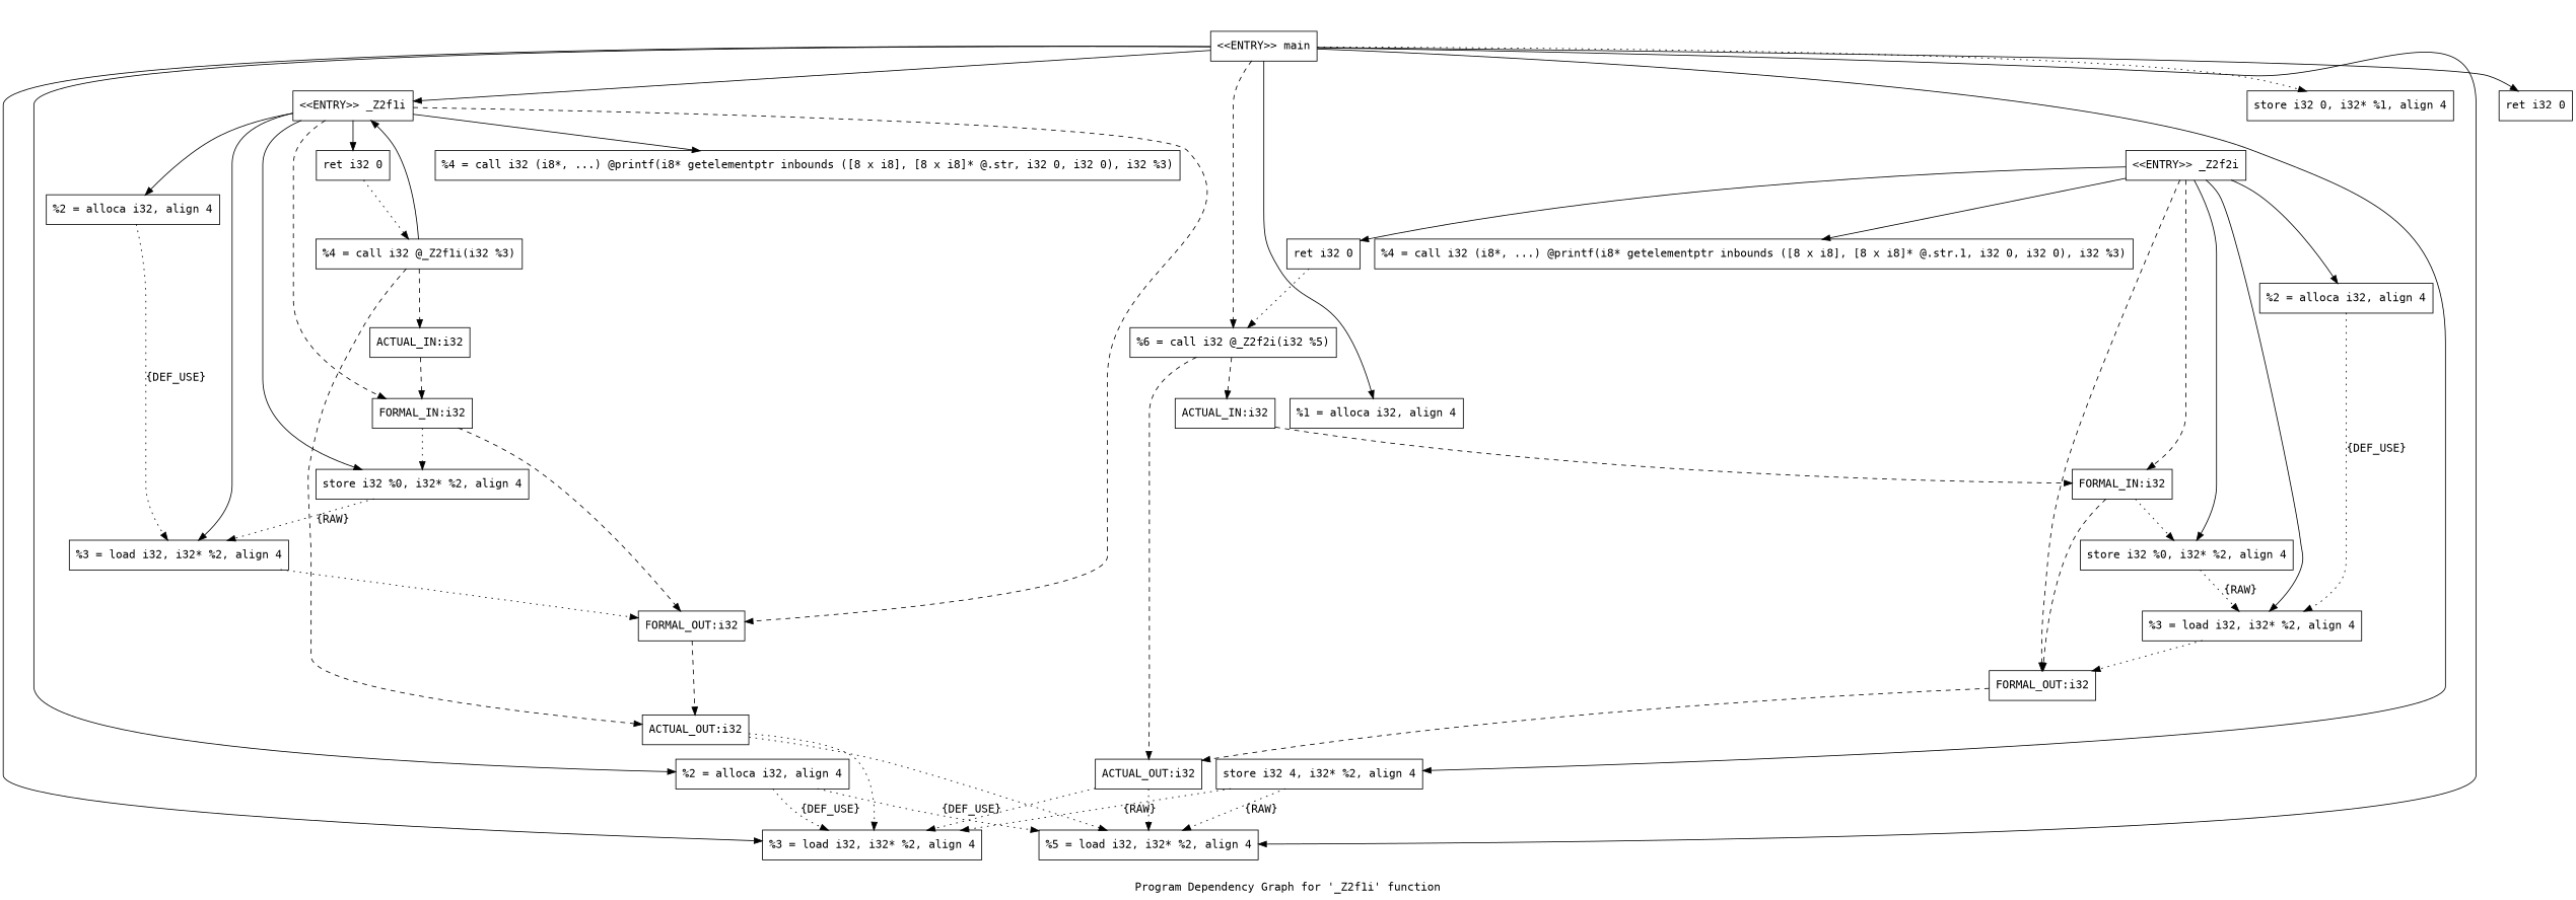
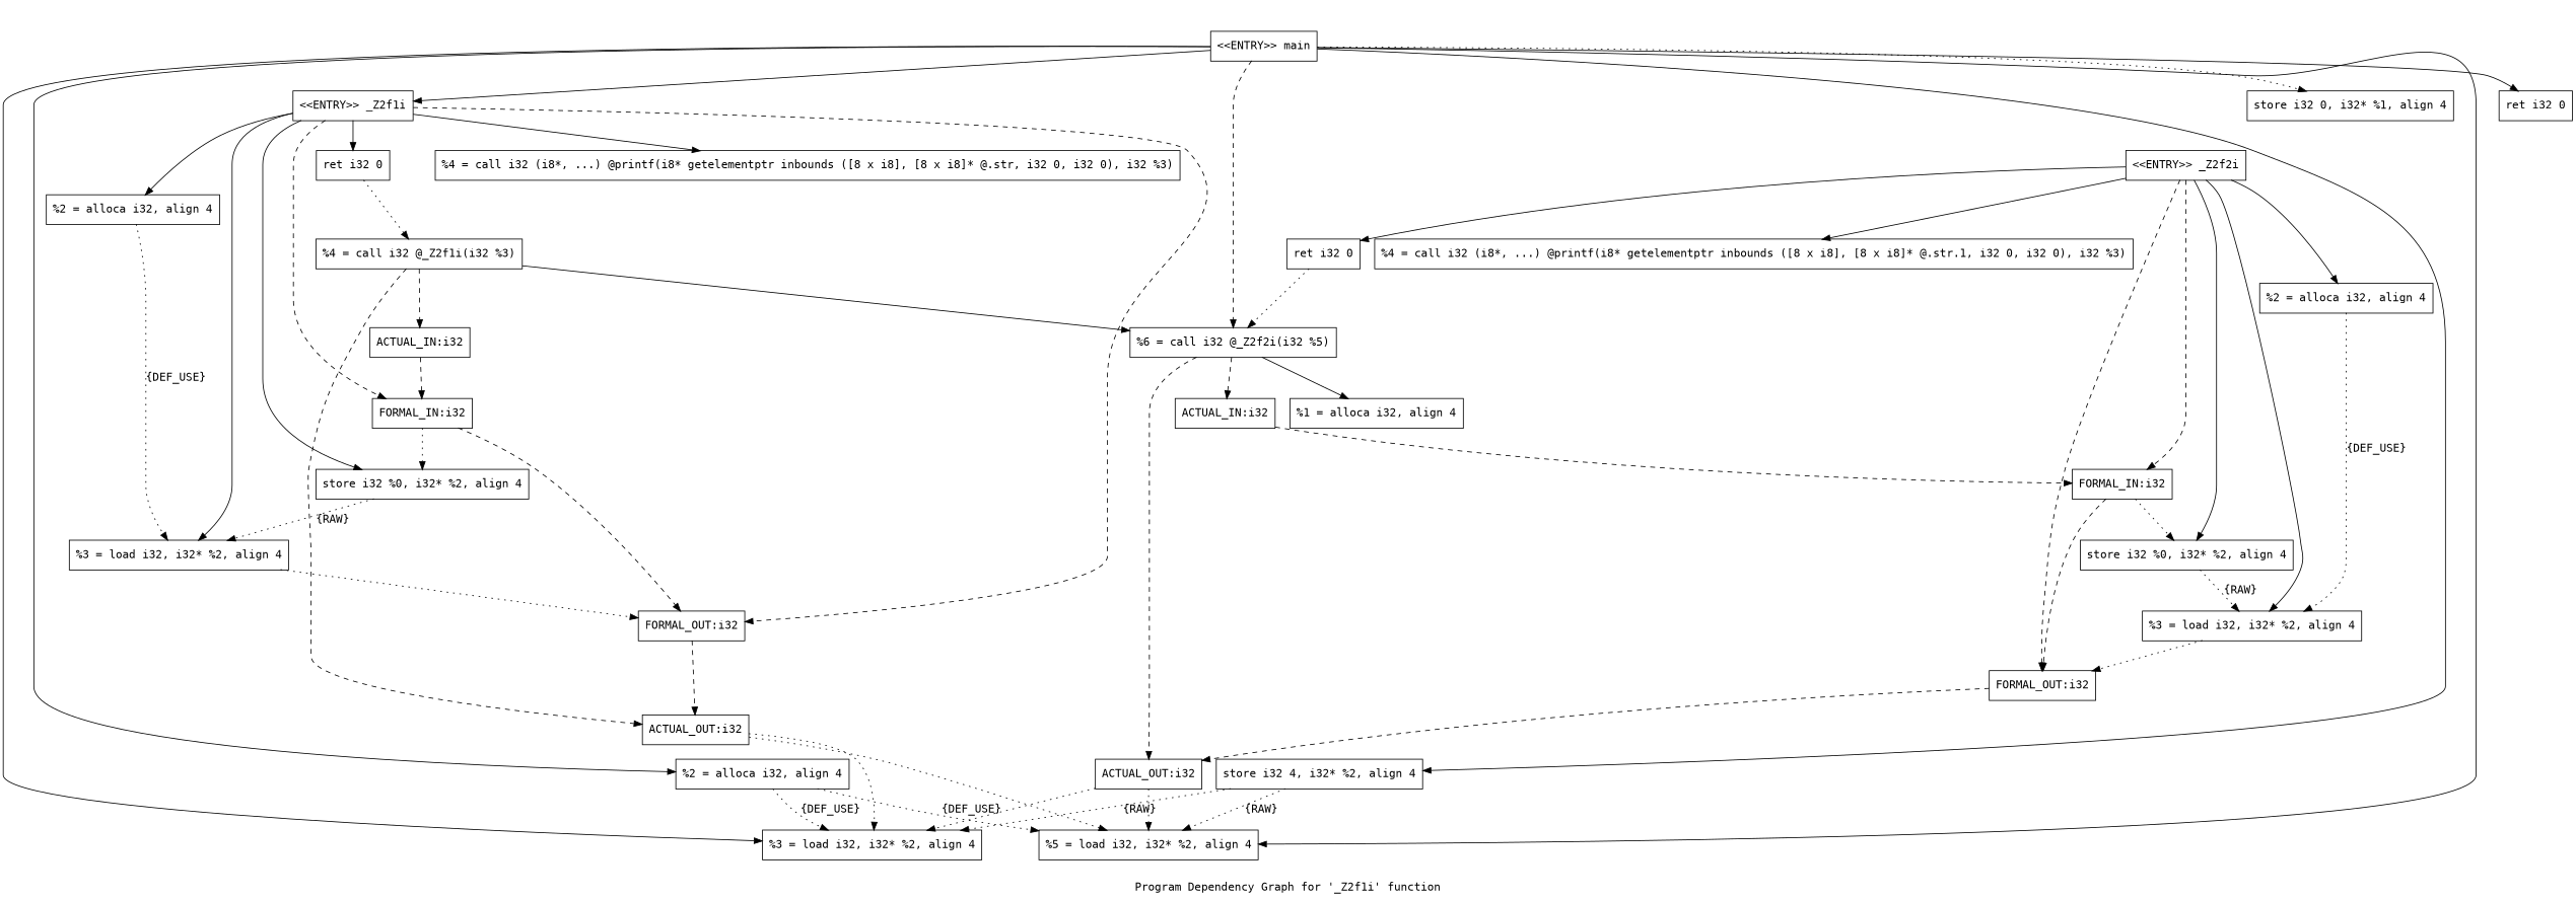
  digraph {
    fontname="DejaVu Sans Mono"
    label="Program Dependency Graph for '_Z2f1i' function"
    node [fontname="DejaVu Sans Mono" shape=record]
    edge [fontname="DejaVu Sans Mono" style=dotted]
    n1 [label="{  %2 = alloca i32, align 4}"]
    n2 [label="{  %3 = load i32, i32* %2, align 4}"]
    n3 [label="{FORMAL_OUT:i32}"]
    n4 [label="{ACTUAL_OUT:i32}"]
    n5 [label="{  %3 = load i32, i32* %2, align 4}"]
    n6 [label="{  %5 = load i32, i32* %2, align 4}"]
    n7 [label="{  store i32 %0, i32* %2, align 4}"]
    n8 [label="{\<\<ENTRY\>\> _Z2f1i}"]
    n9 [label="{  %4 = call i32 (i8*, ...) @printf(i8* getelementptr inbounds ([8 x i8], [8 x i8]* @.str, i32 0, i32 0), i32 %3)}"]
    n10 [label="{  ret i32 0}"]
    n11 [label="{FORMAL_IN:i32}"]
    n12 [label="{  %4 = call i32 @_Z2f1i(i32 %3)}"]
    n13 [label="{ACTUAL_IN:i32}"]
    n14 [label="{  %2 = alloca i32, align 4}"]
    n15 [label="{  %3 = load i32, i32* %2, align 4}"]
    n16 [label="{FORMAL_OUT:i32}"]
    n17 [label="{ACTUAL_OUT:i32}"]
    n18 [label="{\<\<ENTRY\>\> _Z2f2i}"]
    n19 [label="{  store i32 %0, i32* %2, align 4}"]
    n20 [label="{  %4 = call i32 (i8*, ...) @printf(i8* getelementptr inbounds ([8 x i8], [8 x i8]* @.str.1, i32 0, i32 0), i32 %3)}"]
    n21 [label="{  ret i32 0}"]
    n22 [label="{FORMAL_IN:i32}"]
    n23 [label="{  %6 = call i32 @_Z2f2i(i32 %5)}"]
    n24 [label="{ACTUAL_IN:i32}"]
    n25 [label="{  %2 = alloca i32, align 4}"]
    n26 [label="{\<\<ENTRY\>\> main}"]
    n27 [label="{  %1 = alloca i32, align 4}"]
    n28 [label="{  store i32 0, i32* %1, align 4}"]
    n29 [label="{  store i32 4, i32* %2, align 4}"]
    n30 [label="{  ret i32 0}"]
    n1 -> n2 [label="{DEF_USE}"]
    n2 -> n3
    n3 -> n4 [style=dashed]
    n4 -> n5
    n4 -> n6
    n7 -> n2 [label="{RAW} "]
    n8 -> n1 [style=""]
    n8 -> n2 [style=""]
    n8 -> n3 [style=dashed]
    n8 -> n7 [style=""]
    n8 -> n9 [style=""]
    n8 -> n10 [style=""]
    n8 -> n11 [style=dashed]
    n10 -> n12
    n11 -> n3 [style=dashed]
    n11 -> n7
    n12 -> n4 [style=dashed]
-   n12 -> n8 [style=""]
+   n12 -> n23 [style=""]
    n12 -> n13 [style=dashed]
    n13 -> n11 [style=dashed]
    n14 -> n15 [label="{DEF_USE}"]
    n15 -> n16
    n16 -> n17 [style=dashed]
    n17 -> n5
    n17 -> n6
    n18 -> n14 [style=""]
    n18 -> n15 [style=""]
    n18 -> n16 [style=dashed]
    n18 -> n19 [style=""]
    n18 -> n20 [style=""]
    n18 -> n21 [style=""]
    n18 -> n22 [style=dashed]
    n19 -> n15 [label="{RAW} "]
    n21 -> n23
    n22 -> n16 [style=dashed]
    n22 -> n19
    n23 -> n17 [style=dashed]
    n23 -> n24 [style=dashed]
    n24 -> n22 [style=dashed]
    n25 -> n5 [label="{DEF_USE}"]
    n25 -> n6 [label="{DEF_USE}"]
    n26 -> n5 [style=""]
    n26 -> n6 [style=""]
    n26 -> n8 [style=""]
    n26 -> n23 [style=dashed]
    n26 -> n25 [style=""]
-   n26 -> n27 [style=""]
+   n23 -> n27 [style=""]
    n26 -> n28
    n26 -> n29 [style=""]
    n26 -> n30 [style=""]
    n29 -> n5 [label="{RAW} "]
    n29 -> n6 [label="{RAW} "]
  }
